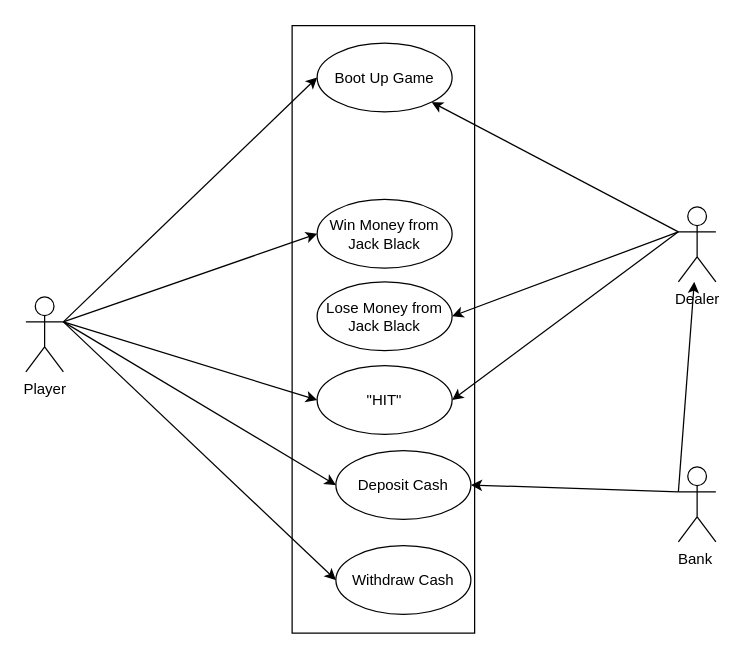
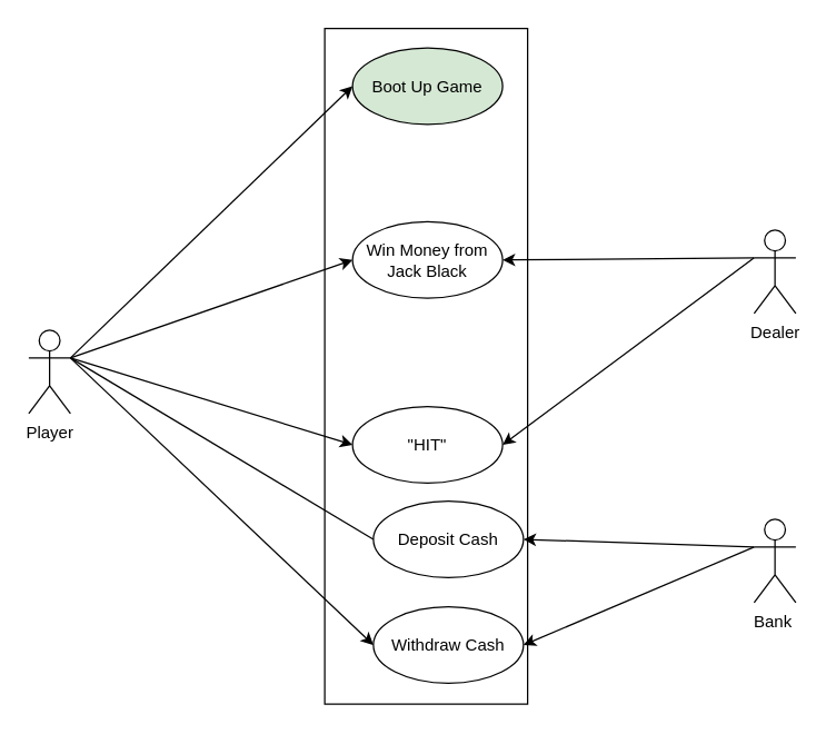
  <mxCell id="0" />
  <mxCell id="1" parent="0" />
  <mxCell id="2" value="Player" style="shape=umlActor;verticalLabelPosition=bottom;verticalAlign=top;html=1;outlineConnect=0;" parent="1" vertex="1"><mxGeometry x="20" y="237" width="30" height="60" as="geometry" /></mxCell>
  <mxCell id="3" value="Dealer" style="shape=umlActor;verticalLabelPosition=bottom;verticalAlign=top;html=1;outlineConnect=0;" parent="1" vertex="1"><mxGeometry x="542" y="165" width="30" height="60" as="geometry" /></mxCell>
  <mxCell id="4" value="" style="rounded=0;whiteSpace=wrap;html=1;" parent="1" vertex="1"><mxGeometry x="233" y="20" width="146" height="486" as="geometry" /></mxCell>
- <mxCell id="5" value="Boot Up Game" style="ellipse;whiteSpace=wrap;html=1;" parent="1" vertex="1"><mxGeometry x="253" y="34" width="108" height="55" as="geometry" /></mxCell>
+ <mxCell id="5" value="Boot Up Game" style="ellipse;whiteSpace=wrap;html=1;fillColor=#d5e8d4;" parent="1" vertex="1"><mxGeometry x="253" y="34" width="108" height="55" as="geometry" /></mxCell>
  <mxCell id="6" value="Deposit Cash" style="ellipse;whiteSpace=wrap;html=1;" parent="1" vertex="1"><mxGeometry x="268" y="360" width="108" height="55" as="geometry" /></mxCell>
  <mxCell id="7" value="Withdraw Cash" style="ellipse;whiteSpace=wrap;html=1;" parent="1" vertex="1"><mxGeometry x="268" y="436" width="108" height="55" as="geometry" /></mxCell>
  <mxCell id="8" value="&quot;HIT&quot;" style="ellipse;whiteSpace=wrap;html=1;" parent="1" vertex="1"><mxGeometry x="253" y="292" width="108" height="55" as="geometry" /></mxCell>
  <mxCell id="9" value="Win Money from Jack Black" style="ellipse;whiteSpace=wrap;html=1;" parent="1" vertex="1"><mxGeometry x="253" y="159" width="108" height="55" as="geometry" /></mxCell>
- <mxCell id="10" value="Lose Money from Jack Black" style="ellipse;whiteSpace=wrap;html=1;" parent="1" vertex="1"><mxGeometry x="253" y="225" width="108" height="55" as="geometry" /></mxCell>
- <mxCell id="11" value="" style="endArrow=classic;html=1;exitX=1;exitY=0.333;exitDx=0;exitDy=0;exitPerimeter=0;entryX=0;entryY=0.5;entryDx=0;entryDy=0;" parent="1" source="2" target="6" edge="1"><mxGeometry width="50" height="50" relative="1" as="geometry"><mxPoint x="549" y="372" as="sourcePoint" /><mxPoint x="366" y="261" as="targetPoint" /></mxGeometry></mxCell>
+ <mxCell id="11" value="" style="endArrow=none;html=1;exitX=1;exitY=0.333;exitDx=0;exitDy=0;exitPerimeter=0;entryX=0;entryY=0.5;entryDx=0;entryDy=0;" parent="1" source="2" target="6" edge="1"><mxGeometry width="50" height="50" relative="1" as="geometry"><mxPoint x="549" y="372" as="sourcePoint" /><mxPoint x="366" y="261" as="targetPoint" /></mxGeometry></mxCell>
  <mxCell id="12" value="" style="endArrow=classic;html=1;entryX=0;entryY=0.5;entryDx=0;entryDy=0;exitX=1;exitY=0.333;exitDx=0;exitDy=0;exitPerimeter=0;" parent="1" source="2" target="7" edge="1"><mxGeometry width="50" height="50" relative="1" as="geometry"><mxPoint x="549" y="372" as="sourcePoint" /><mxPoint x="366" y="261" as="targetPoint" /></mxGeometry></mxCell>
  <mxCell id="13" value="" style="endArrow=classic;html=1;exitX=1;exitY=0.333;exitDx=0;exitDy=0;exitPerimeter=0;entryX=0;entryY=0.5;entryDx=0;entryDy=0;" parent="1" source="2" target="8" edge="1"><mxGeometry width="50" height="50" relative="1" as="geometry"><mxPoint x="549" y="372" as="sourcePoint" /><mxPoint x="366" y="261" as="targetPoint" /></mxGeometry></mxCell>
- <mxCell id="14" value="" style="endArrow=classic;html=1;entryX=1;entryY=0.5;entryDx=0;entryDy=0;exitX=0;exitY=0.333;exitDx=0;exitDy=0;exitPerimeter=0;" parent="1" source="3" target="10" edge="1"><mxGeometry width="50" height="50" relative="1" as="geometry"><mxPoint x="315" y="376" as="sourcePoint" /><mxPoint x="365" y="326" as="targetPoint" /></mxGeometry></mxCell>
  <mxCell id="15" value="" style="endArrow=classic;html=1;entryX=0;entryY=0.5;entryDx=0;entryDy=0;exitX=1;exitY=0.333;exitDx=0;exitDy=0;exitPerimeter=0;" parent="1" source="2" target="5" edge="1"><mxGeometry width="50" height="50" relative="1" as="geometry"><mxPoint x="315" y="383" as="sourcePoint" /><mxPoint x="365" y="333" as="targetPoint" /></mxGeometry></mxCell>
- <mxCell id="16" value="" style="endArrow=classic;html=1;exitX=0;exitY=0.333;exitDx=0;exitDy=0;exitPerimeter=0;" parent="1" source="3" target="5" edge="1"><mxGeometry width="50" height="50" relative="1" as="geometry"><mxPoint x="315" y="383" as="sourcePoint" /><mxPoint x="365" y="333" as="targetPoint" /></mxGeometry></mxCell>
+ <mxCell id="16" value="" style="endArrow=classic;html=1;entryX=1;entryY=0.5;entryDx=0;entryDy=0;exitX=0;exitY=0.333;exitDx=0;exitDy=0;exitPerimeter=0;" parent="1" source="3" target="9" edge="1"><mxGeometry width="50" height="50" relative="1" as="geometry"><mxPoint x="315" y="383" as="sourcePoint" /><mxPoint x="365" y="333" as="targetPoint" /></mxGeometry></mxCell>
  <mxCell id="17" value="" style="endArrow=classic;html=1;exitX=1;exitY=0.333;exitDx=0;exitDy=0;exitPerimeter=0;entryX=0;entryY=0.5;entryDx=0;entryDy=0;" parent="1" source="2" target="9" edge="1"><mxGeometry width="50" height="50" relative="1" as="geometry"><mxPoint x="315" y="383" as="sourcePoint" /><mxPoint x="365" y="333" as="targetPoint" /></mxGeometry></mxCell>
  <mxCell id="18" value="Bank&amp;nbsp;" style="shape=umlActor;verticalLabelPosition=bottom;verticalAlign=top;html=1;outlineConnect=0;" parent="1" vertex="1"><mxGeometry x="542" y="373" width="30" height="60" as="geometry" /></mxCell>
  <mxCell id="19" value="" style="endArrow=classic;html=1;entryX=1;entryY=0.5;entryDx=0;entryDy=0;exitX=0;exitY=0.333;exitDx=0;exitDy=0;exitPerimeter=0;" parent="1" source="18" target="6" edge="1"><mxGeometry width="50" height="50" relative="1" as="geometry"><mxPoint x="278" y="421" as="sourcePoint" /><mxPoint x="328" y="371" as="targetPoint" /></mxGeometry></mxCell>
- <mxCell id="20" value="" style="endArrow=classic;html=1;exitX=0;exitY=0.333;exitDx=0;exitDy=0;exitPerimeter=0;" parent="1" source="18" target="3" edge="1"><mxGeometry width="50" height="50" relative="1" as="geometry"><mxPoint x="278" y="421" as="sourcePoint" /><mxPoint x="328" y="371" as="targetPoint" /></mxGeometry></mxCell>
+ <mxCell id="20" value="" style="endArrow=classic;html=1;entryX=1;entryY=0.5;entryDx=0;entryDy=0;exitX=0;exitY=0.333;exitDx=0;exitDy=0;exitPerimeter=0;" parent="1" source="18" target="7" edge="1"><mxGeometry width="50" height="50" relative="1" as="geometry"><mxPoint x="278" y="421" as="sourcePoint" /><mxPoint x="328" y="371" as="targetPoint" /></mxGeometry></mxCell>
  <mxCell id="21" value="" style="endArrow=classic;html=1;entryX=1;entryY=0.5;entryDx=0;entryDy=0;exitX=0;exitY=0.333;exitDx=0;exitDy=0;exitPerimeter=0;" parent="1" source="3" target="8" edge="1"><mxGeometry width="50" height="50" relative="1" as="geometry"><mxPoint x="278" y="421" as="sourcePoint" /><mxPoint x="328" y="371" as="targetPoint" /></mxGeometry></mxCell>
